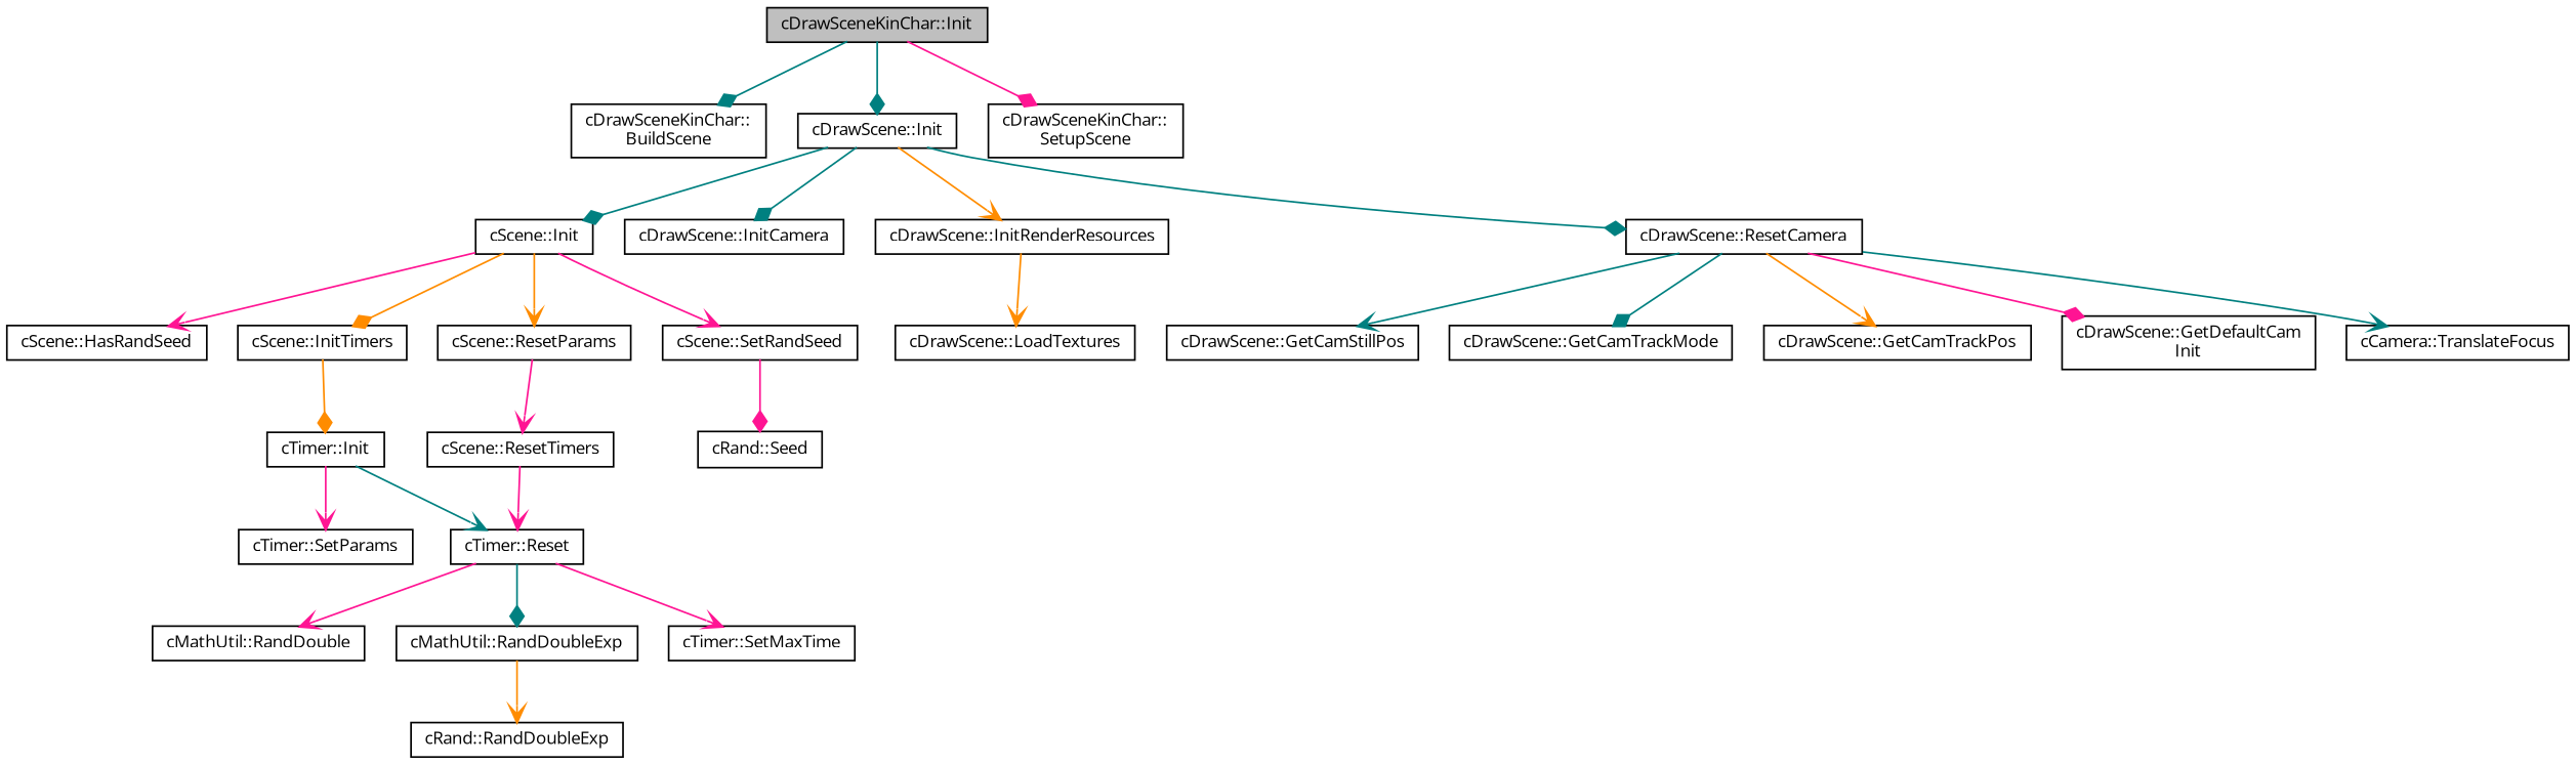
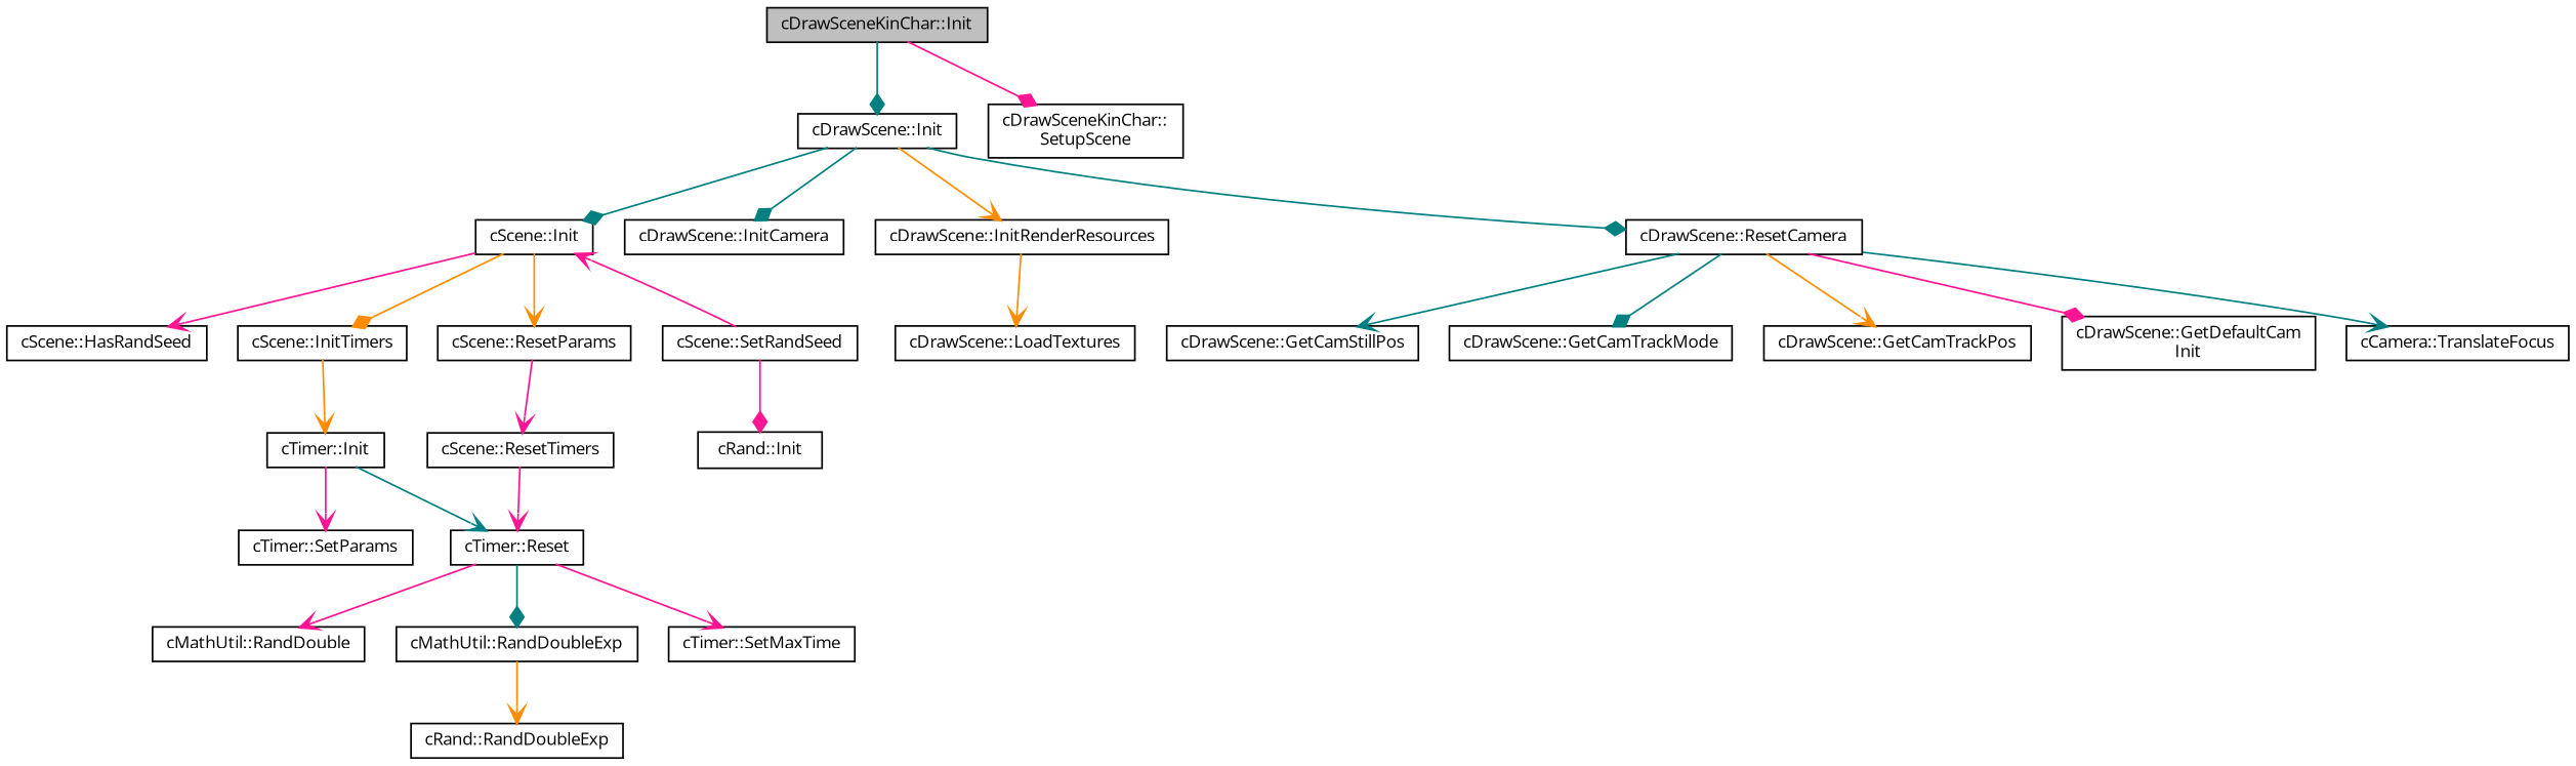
  digraph {
    fontname="Open Sans"
    rankdir=TB
    node [color=black fillcolor=white fontname="Open Sans" fontsize=10 shape=record style=filled]
    edge [arrowhead=vee color=teal fontname="Open Sans" fontsize=10 labelfontname=Helvetica labelfontsize=10 style=solid]
    n1 [fillcolor=grey75 fontcolor=black height=0.2 label="cDrawSceneKinChar::Init" width=0.4]
-   n2 [height=0.2 label="cDrawSceneKinChar::\lBuildScene" width=0.4]
    n3 [height=0.2 label="cDrawScene::Init" width=0.4]
    n4 [height=0.2 label="cDrawSceneKinChar::\lSetupScene" width=0.4]
    n5 [height=0.2 label="cScene::Init" width=0.4]
    n6 [height=0.2 label="cDrawScene::InitCamera" width=0.4]
    n7 [height=0.2 label="cDrawScene::InitRenderResources" width=0.4]
    n8 [height=0.2 label="cDrawScene::ResetCamera" width=0.4]
    n9 [height=0.2 label="cScene::HasRandSeed" width=0.4]
    n10 [height=0.2 label="cScene::InitTimers" width=0.4]
    n11 [height=0.2 label="cScene::ResetParams" width=0.4]
    n12 [height=0.2 label="cScene::SetRandSeed" width=0.4]
    n13 [height=0.2 label="cDrawScene::LoadTextures" width=0.4]
    n14 [height=0.2 label="cDrawScene::GetCamStillPos" width=0.4]
    n15 [height=0.2 label="cDrawScene::GetCamTrackMode" width=0.4]
    n16 [height=0.2 label="cDrawScene::GetCamTrackPos" width=0.4]
    n17 [height=0.2 label="cDrawScene::GetDefaultCam\lInit" width=0.4]
    n18 [height=0.2 label="cCamera::TranslateFocus" width=0.4]
    n19 [height=0.2 label="cTimer::Init" width=0.4]
    n20 [height=0.2 label="cScene::ResetTimers" width=0.4]
-   n21 [height=0.2 label="cRand::Seed" width=0.4]
+   n21 [height=0.2 label="cRand::Init" width=0.4]
    n22 [height=0.2 label="cTimer::Reset" width=0.4]
    n23 [height=0.2 label="cTimer::SetParams" width=0.4]
    n24 [height=0.2 label="cMathUtil::RandDouble" width=0.4]
    n25 [height=0.2 label="cMathUtil::RandDoubleExp" width=0.4]
    n26 [height=0.2 label="cTimer::SetMaxTime" width=0.4]
    n27 [height=0.2 label="cRand::RandDoubleExp" width=0.4]
-   n1 -> n2 [arrowhead=diamond]
    n1 -> n3 [arrowhead=diamond]
    n1 -> n4 [arrowhead=diamond color=deeppink]
    n3 -> n5 [arrowhead=diamond]
    n3 -> n6 [arrowhead=diamond]
    n3 -> n7 [color=darkorange]
    n3 -> n8 [arrowhead=diamond]
    n5 -> n9 [color=deeppink]
    n5 -> n10 [arrowhead=diamond color=darkorange]
    n5 -> n11 [color=darkorange]
-   n5 -> n12 [color=deeppink]
+   n12 -> n5 [color=deeppink]
    n7 -> n13 [color=darkorange]
    n8 -> n14
    n8 -> n15 [arrowhead=diamond]
    n8 -> n16 [color=darkorange]
    n8 -> n17 [arrowhead=diamond color=deeppink]
    n8 -> n18
-   n10 -> n19 [arrowhead=diamond color=darkorange]
+   n10 -> n19 [color=darkorange]
    n11 -> n20 [color=deeppink]
    n12 -> n21 [arrowhead=diamond color=deeppink]
    n19 -> n22
    n19 -> n23 [color=deeppink]
    n20 -> n22 [color=deeppink]
    n22 -> n24 [color=deeppink]
    n22 -> n25 [arrowhead=diamond]
    n22 -> n26 [color=deeppink]
    n25 -> n27 [color=darkorange]
  }
